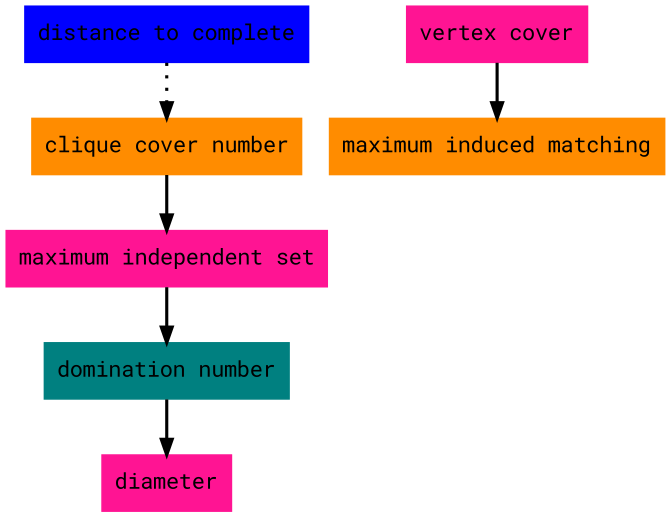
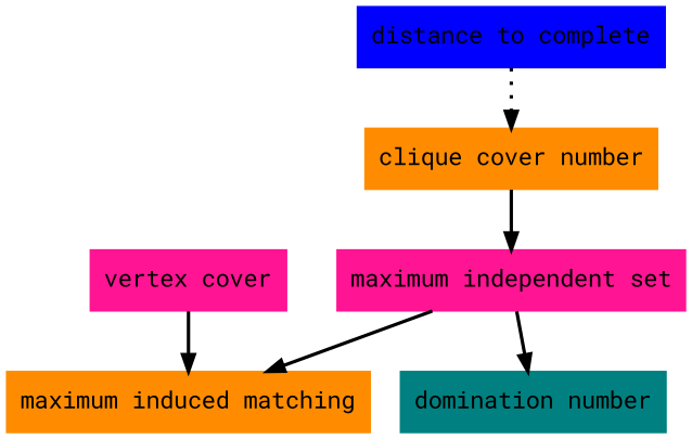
  digraph {
    fontname="Roboto Mono"
    node [color=deeppink fontname="Roboto Mono" shape=box style=filled]
    edge [decorate=true fontname="Roboto Mono" lblstyle="above, sloped" penwidth=2.0 style=solid weight=100]
    n1 [color=blue label="distance to complete"]
    n2 [color=darkorange label="clique cover number"]
    n3 [label="maximum independent set"]
    n4 [color=darkorange label="maximum induced matching"]
-   n5 [label=diameter]
    n6 [color=teal label="domination number"]
    n7 [label="vertex cover"]
    n1 -> n2 [style=dotted]
    n2 -> n3
+   n3 -> n4
    n3 -> n6
-   n6 -> n5
    n7 -> n4
  }
